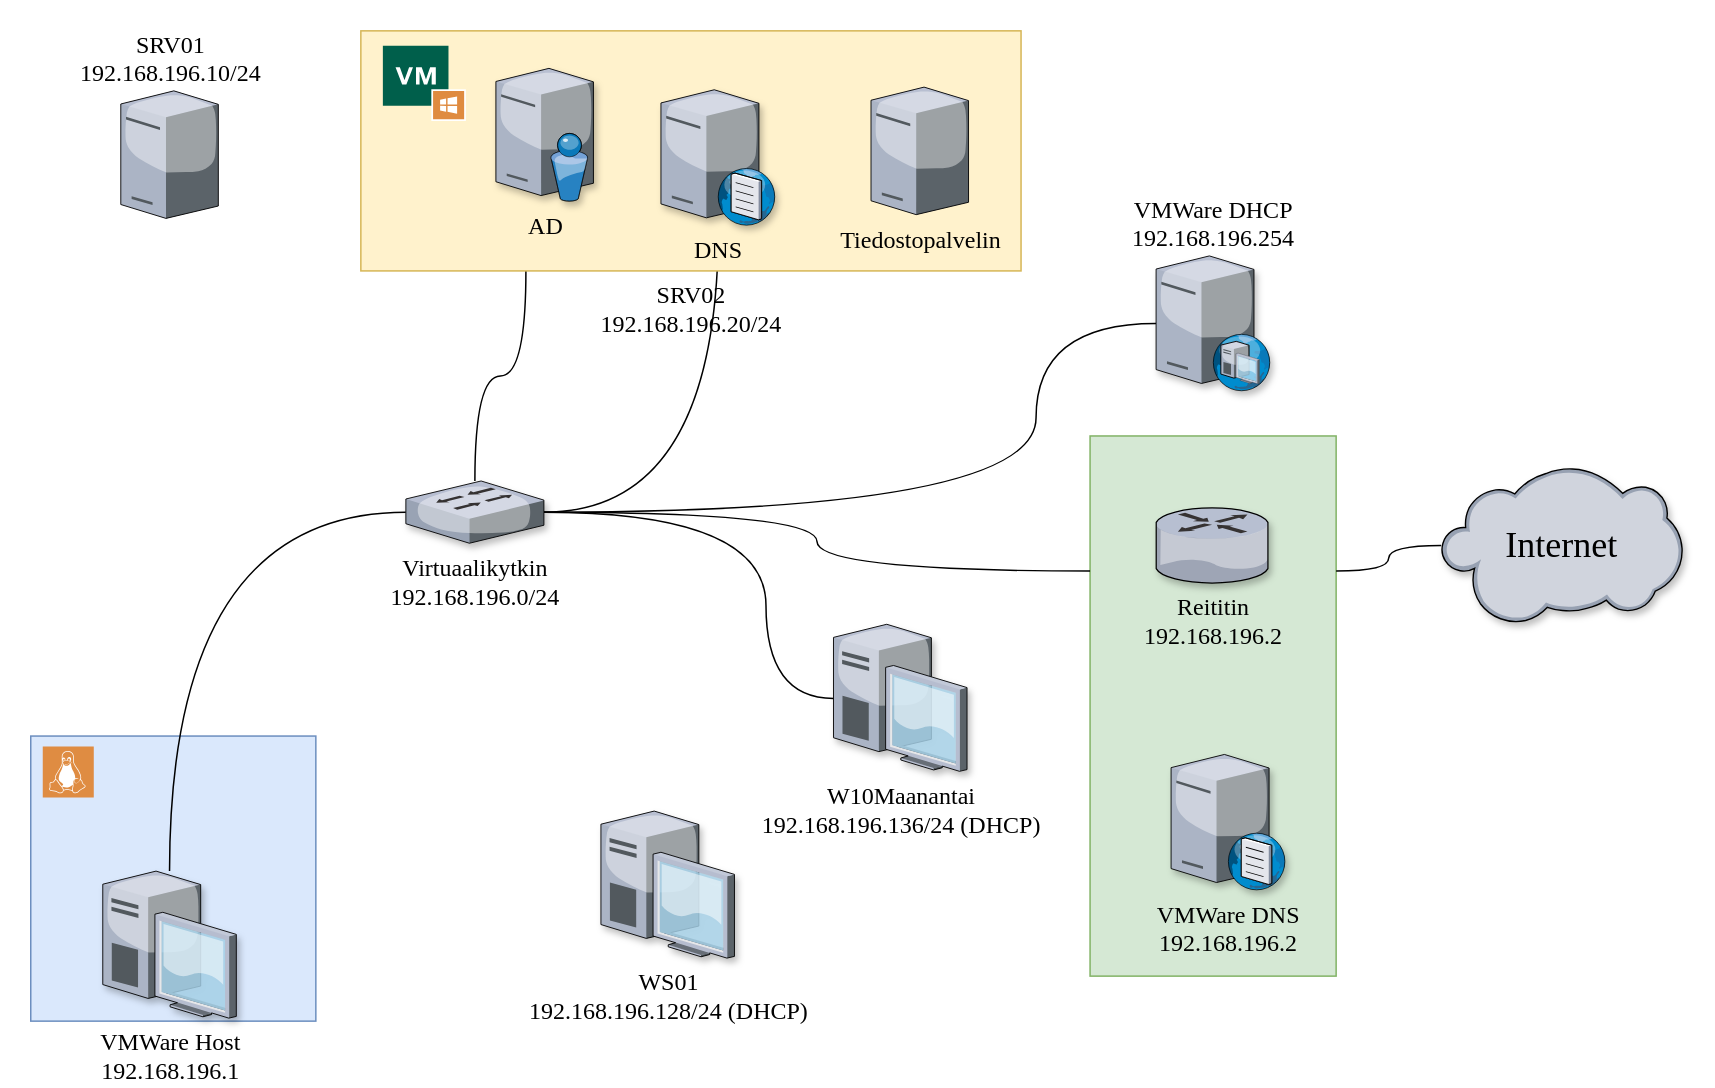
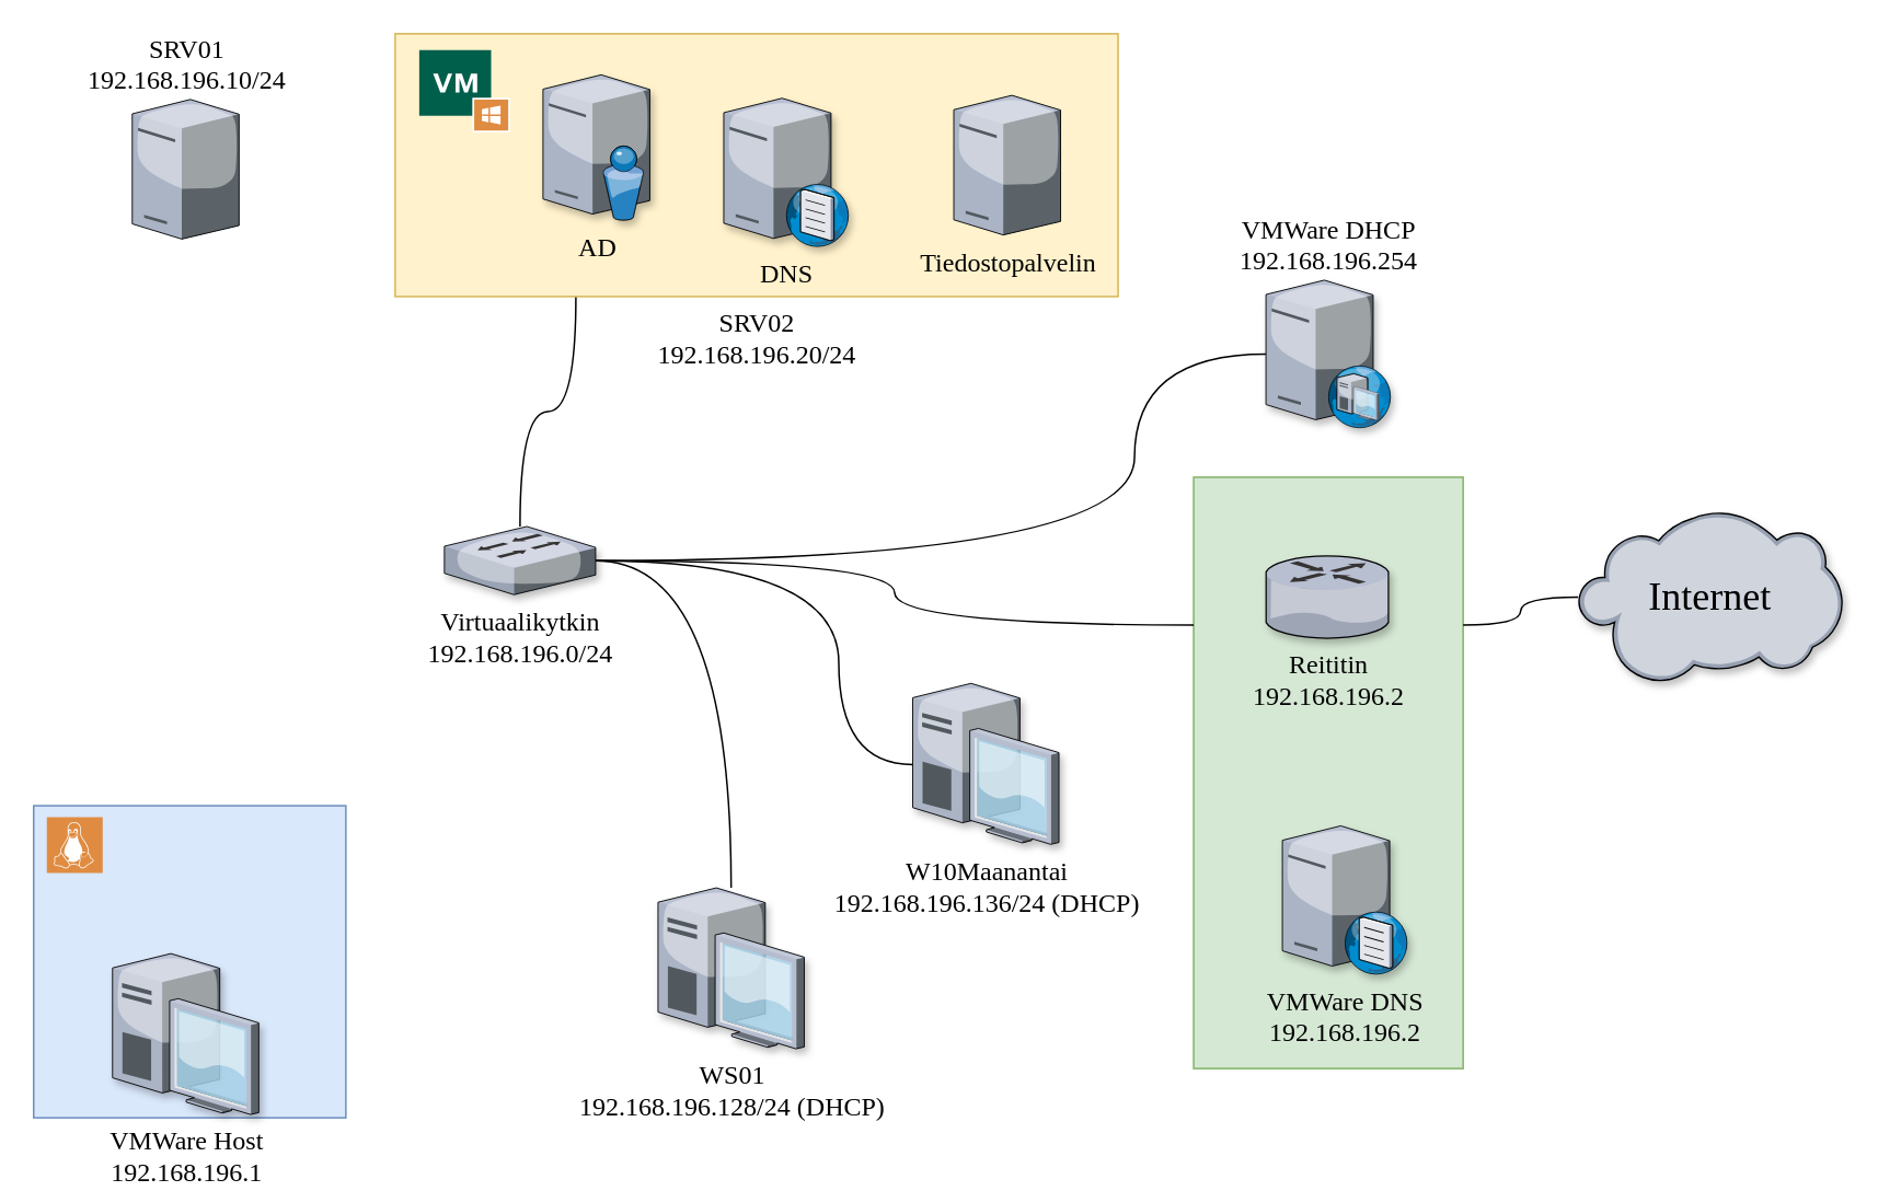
  <mxCell id="0" />
  <mxCell id="1" parent="0" />
  <mxCell id="2" value="" style="rounded=0;whiteSpace=wrap;html=1;sketch=0;fontFamily=Helvetica;fontSize=12;fillColor=#dae8fc;strokeColor=#6c8ebf;" vertex="1" parent="1"><mxGeometry x="20" y="490" width="190" height="190" as="geometry" /></mxCell>
  <mxCell id="3" value="" style="rounded=0;whiteSpace=wrap;html=1;sketch=0;fontFamily=Helvetica;fontSize=12;fillColor=#d5e8d4;strokeColor=#82b366;" vertex="1" parent="1"><mxGeometry x="726" y="290" width="164" height="360" as="geometry" /></mxCell>
  <mxCell id="4" value="&lt;font face=&quot;Comic Sans MS&quot; style=&quot;font-size: 16px&quot;&gt;SRV01&lt;br&gt;192.168.196.10/24&lt;br&gt;&lt;/font&gt;" style="verticalLabelPosition=top;sketch=0;aspect=fixed;html=1;verticalAlign=bottom;strokeColor=none;align=center;outlineConnect=0;shape=mxgraph.citrix.tower_server;labelPosition=center;" vertex="1" parent="1"><mxGeometry x="80" y="60" width="65" height="85" as="geometry" /></mxCell>
  <mxCell id="5" value="WS01&lt;br&gt;192.168.196.128/24 (DHCP)" style="verticalLabelPosition=bottom;sketch=0;aspect=fixed;html=1;verticalAlign=top;strokeColor=none;align=center;outlineConnect=0;shape=mxgraph.citrix.desktop;shadow=1;glass=1;fontFamily=Comic Sans MS;fontSize=16;fillColor=#660000;gradientColor=#FFFF99;gradientDirection=north;fontColor=default;" vertex="1" parent="1"><mxGeometry x="400" y="540" width="89" height="98" as="geometry" /></mxCell>
  <mxCell id="6" value="VMWare Host&lt;br&gt;192.168.196.1" style="verticalLabelPosition=bottom;sketch=0;aspect=fixed;html=1;verticalAlign=top;strokeColor=none;align=center;outlineConnect=0;shape=mxgraph.citrix.desktop;shadow=1;glass=1;fontFamily=Comic Sans MS;fontSize=16;fillColor=#660000;gradientColor=#FFFF99;gradientDirection=north;fontColor=default;" vertex="1" parent="1"><mxGeometry x="68" y="580" width="89" height="98" as="geometry" /></mxCell>
  <mxCell id="7" style="edgeStyle=orthogonalEdgeStyle;curved=1;orthogonalLoop=1;jettySize=auto;html=1;entryX=1;entryY=0.25;entryDx=0;entryDy=0;fontFamily=Helvetica;fontSize=12;fontColor=default;endArrow=none;endFill=0;" edge="1" parent="1" source="8" target="3"><mxGeometry relative="1" as="geometry" /></mxCell>
  <mxCell id="8" value="&lt;font style=&quot;font-size: 24px&quot;&gt;Internet&lt;/font&gt;" style="verticalLabelPosition=middle;sketch=0;aspect=fixed;html=1;verticalAlign=middle;strokeColor=none;align=center;outlineConnect=0;shape=mxgraph.citrix.cloud;shadow=1;glass=1;fontFamily=Comic Sans MS;fontSize=16;fillColor=#660000;gradientColor=#FFFF99;gradientDirection=north;labelPosition=center;fontColor=default;" vertex="1" parent="1"><mxGeometry x="960" y="310.5" width="160.89" height="105" as="geometry" /></mxCell>
  <mxCell id="9" style="edgeStyle=orthogonalEdgeStyle;curved=1;orthogonalLoop=1;jettySize=auto;html=1;entryX=0.25;entryY=1;entryDx=0;entryDy=0;fontFamily=Helvetica;fontSize=12;fontColor=default;endArrow=none;endFill=0;" edge="1" parent="1" source="15" target="17"><mxGeometry relative="1" as="geometry" /></mxCell>
- <mxCell id="10" style="edgeStyle=orthogonalEdgeStyle;curved=1;orthogonalLoop=1;jettySize=auto;html=1;fontFamily=Helvetica;fontSize=12;fontColor=default;endArrow=none;endFill=0;" edge="1" parent="1" source="15" target="6"><mxGeometry relative="1" as="geometry" /></mxCell>
  <mxCell id="11" style="edgeStyle=orthogonalEdgeStyle;curved=1;orthogonalLoop=1;jettySize=auto;html=1;entryX=0;entryY=0.25;entryDx=0;entryDy=0;fontFamily=Helvetica;fontSize=12;fontColor=default;endArrow=none;endFill=0;" edge="1" parent="1" source="15" target="3"><mxGeometry relative="1" as="geometry" /></mxCell>
  <mxCell id="12" style="edgeStyle=orthogonalEdgeStyle;curved=1;orthogonalLoop=1;jettySize=auto;html=1;fontFamily=Helvetica;fontSize=12;fontColor=default;endArrow=none;endFill=0;" edge="1" parent="1" source="15" target="22"><mxGeometry relative="1" as="geometry"><Array as="points"><mxPoint x="690" y="341" /><mxPoint x="690" y="215" /></Array></mxGeometry></mxCell>
- <mxCell id="13" style="edgeStyle=orthogonalEdgeStyle;curved=1;orthogonalLoop=1;jettySize=auto;html=1;fontFamily=Helvetica;fontSize=12;fontColor=default;endArrow=none;endFill=0;" edge="1" parent="1" source="15" target="21"><mxGeometry relative="1" as="geometry" /></mxCell>
+ <mxCell id="13" style="edgeStyle=orthogonalEdgeStyle;curved=1;orthogonalLoop=1;jettySize=auto;html=1;fontFamily=Helvetica;fontSize=12;fontColor=default;endArrow=none;endFill=0;" edge="1" parent="1" source="15" target="5"><mxGeometry relative="1" as="geometry" /></mxCell>
  <mxCell id="14" style="edgeStyle=orthogonalEdgeStyle;curved=1;orthogonalLoop=1;jettySize=auto;html=1;fontFamily=Helvetica;fontSize=12;fontColor=default;endArrow=none;endFill=0;" edge="1" parent="1" source="15" target="25"><mxGeometry relative="1" as="geometry"><Array as="points"><mxPoint x="510" y="341" /><mxPoint x="510" y="465" /></Array></mxGeometry></mxCell>
  <mxCell id="15" value="Virtuaalikytkin&lt;br&gt;192.168.196.0/24" style="verticalLabelPosition=bottom;sketch=0;aspect=fixed;html=1;verticalAlign=top;strokeColor=none;align=center;outlineConnect=0;shape=mxgraph.citrix.switch;shadow=1;glass=1;fontFamily=Comic Sans MS;fontSize=16;fillColor=#660000;gradientColor=#FFFF99;gradientDirection=north;fontColor=default;" vertex="1" parent="1"><mxGeometry x="270" y="320" width="92" height="41.5" as="geometry" /></mxCell>
  <mxCell id="16" value="SRV02&lt;br&gt;192.168.196.20/24" style="group;labelPosition=center;verticalLabelPosition=bottom;align=center;verticalAlign=top;fontFamily=Comic Sans MS;fontSize=16;sketch=0;fontColor=default;fillColor=default;html=1;" vertex="1" connectable="0" parent="1"><mxGeometry x="240" y="20" width="440" height="160" as="geometry" /></mxCell>
  <mxCell id="17" value="" style="rounded=0;whiteSpace=wrap;html=1;shadow=0;glass=0;sketch=0;fontFamily=Comic Sans MS;fontSize=16;fillColor=#fff2cc;gradientDirection=north;strokeColor=#d6b656;fontColor=default;" vertex="1" parent="16"><mxGeometry width="440.0" height="160" as="geometry" /></mxCell>
  <mxCell id="18" value="" style="sketch=0;pointerEvents=1;shadow=0;dashed=0;html=1;strokeColor=none;fillColor=#005F4B;labelPosition=center;verticalLabelPosition=bottom;verticalAlign=top;align=center;outlineConnect=0;shape=mxgraph.veeam2.windows_vm;glass=1;fontFamily=Comic Sans MS;fontSize=16;fontColor=default;" vertex="1" parent="16"><mxGeometry x="14.67" y="10" width="55.33" height="50" as="geometry" /></mxCell>
  <mxCell id="19" value="&lt;font face=&quot;Comic Sans MS&quot; style=&quot;font-size: 16px&quot;&gt;Tiedostopalvelin&lt;br&gt;&lt;/font&gt;" style="verticalLabelPosition=bottom;sketch=0;aspect=fixed;html=1;verticalAlign=top;strokeColor=none;align=center;outlineConnect=0;shape=mxgraph.citrix.tower_server;" vertex="1" parent="16"><mxGeometry x="340" y="37.5" width="65" height="85" as="geometry" /></mxCell>
  <mxCell id="20" value="AD" style="verticalLabelPosition=bottom;sketch=0;aspect=fixed;html=1;verticalAlign=top;strokeColor=none;align=center;outlineConnect=0;shape=mxgraph.citrix.directory_server;shadow=1;glass=1;fontFamily=Comic Sans MS;fontSize=16;fillColor=#660000;gradientColor=#FFFF99;gradientDirection=north;fontColor=default;" vertex="1" parent="16"><mxGeometry x="90" y="25" width="65" height="88.5" as="geometry" /></mxCell>
  <mxCell id="21" value="DNS" style="verticalLabelPosition=bottom;sketch=0;aspect=fixed;html=1;verticalAlign=top;strokeColor=none;align=center;outlineConnect=0;shape=mxgraph.citrix.dns_server;shadow=1;glass=1;fontFamily=Comic Sans MS;fontSize=16;fillColor=#660000;gradientColor=#FFFF99;gradientDirection=north;fontColor=default;" vertex="1" parent="16"><mxGeometry x="200" y="37" width="76.5" height="92.5" as="geometry" /></mxCell>
  <mxCell id="22" value="VMWare DHCP&lt;br&gt;192.168.196.254" style="verticalLabelPosition=top;sketch=0;aspect=fixed;html=1;verticalAlign=bottom;strokeColor=none;align=center;outlineConnect=0;shape=mxgraph.citrix.dhcp_server;shadow=1;glass=1;fontFamily=Comic Sans MS;fontSize=16;fillColor=#660000;gradientColor=#FFFF99;gradientDirection=north;fontColor=default;labelPosition=center;" vertex="1" parent="1"><mxGeometry x="770" y="170" width="76" height="90" as="geometry" /></mxCell>
  <mxCell id="23" value="Reititin&lt;br&gt;192.168.196.2" style="verticalLabelPosition=bottom;sketch=0;aspect=fixed;html=1;verticalAlign=top;strokeColor=none;align=center;outlineConnect=0;shape=mxgraph.citrix.router;shadow=1;glass=1;fontFamily=Comic Sans MS;fontSize=16;fillColor=#660000;gradientColor=#FFFF99;gradientDirection=north;fontColor=default;" vertex="1" parent="1"><mxGeometry x="770" y="338" width="75.34" height="50" as="geometry" /></mxCell>
  <mxCell id="24" value="VMWare DNS&lt;br&gt;192.168.196.2" style="verticalLabelPosition=bottom;sketch=0;aspect=fixed;html=1;verticalAlign=top;strokeColor=none;align=center;outlineConnect=0;shape=mxgraph.citrix.dns_server;shadow=1;glass=1;fontFamily=Comic Sans MS;fontSize=16;fillColor=#660000;gradientColor=#FFFF99;gradientDirection=north;fontColor=default;" vertex="1" parent="1"><mxGeometry x="780" y="500" width="76.5" height="92.5" as="geometry" /></mxCell>
  <mxCell id="25" value="W10Maanantai&lt;br&gt;192.168.196.136/24 (DHCP)" style="verticalLabelPosition=bottom;sketch=0;aspect=fixed;html=1;verticalAlign=top;strokeColor=none;align=center;outlineConnect=0;shape=mxgraph.citrix.desktop;shadow=1;glass=1;fontFamily=Comic Sans MS;fontSize=16;fillColor=#660000;gradientColor=#FFFF99;gradientDirection=north;fontColor=default;" vertex="1" parent="1"><mxGeometry x="555" y="415.5" width="89" height="98" as="geometry" /></mxCell>
  <mxCell id="26" value="" style="sketch=0;pointerEvents=1;shadow=0;dashed=0;html=1;strokeColor=none;fillColor=#DF8C42;labelPosition=center;verticalLabelPosition=bottom;verticalAlign=top;align=center;outlineConnect=0;shape=mxgraph.veeam2.linux;fontFamily=Helvetica;fontSize=12;fontColor=default;" vertex="1" parent="1"><mxGeometry x="28" y="497" width="34" height="34" as="geometry" /></mxCell>
